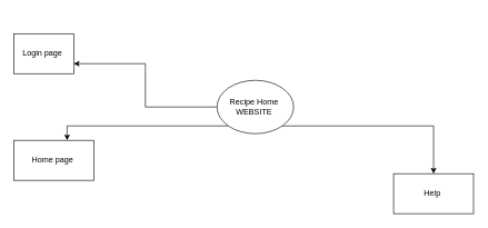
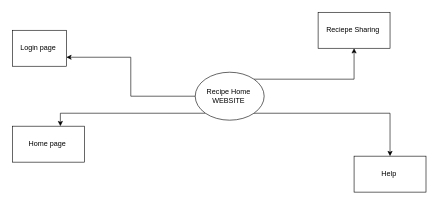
  <mxCell id="0" />
  <mxCell id="1" parent="0" />
  <mxCell id="2" style="edgeStyle=orthogonalEdgeStyle;rounded=0;orthogonalLoop=1;jettySize=auto;html=1;entryX=1;entryY=0.75;entryDx=0;entryDy=0;" edge="1" parent="1" source="6" target="8"><mxGeometry relative="1" as="geometry" /></mxCell>
  <mxCell id="3" style="edgeStyle=orthogonalEdgeStyle;rounded=0;orthogonalLoop=1;jettySize=auto;html=1;exitX=0;exitY=1;exitDx=0;exitDy=0;entryX=0.667;entryY=0;entryDx=0;entryDy=0;entryPerimeter=0;" edge="1" parent="1" source="6" target="7"><mxGeometry relative="1" as="geometry"><mxPoint x="260" y="250" as="targetPoint" /></mxGeometry></mxCell>
+ <mxCell id="4" style="edgeStyle=orthogonalEdgeStyle;rounded=0;orthogonalLoop=1;jettySize=auto;html=1;exitX=1;exitY=0;exitDx=0;exitDy=0;" edge="1" parent="1" source="6" target="9"><mxGeometry relative="1" as="geometry" /></mxCell>
  <mxCell id="5" style="edgeStyle=orthogonalEdgeStyle;rounded=0;orthogonalLoop=1;jettySize=auto;html=1;exitX=1;exitY=1;exitDx=0;exitDy=0;" edge="1" parent="1" source="6" target="10"><mxGeometry relative="1" as="geometry" /></mxCell>
  <mxCell id="6" value="Recipe Home&amp;nbsp;&lt;div&gt;WEBSITE&amp;nbsp;&lt;/div&gt;" style="ellipse;whiteSpace=wrap;html=1;" vertex="1" parent="1"><mxGeometry x="325" y="120" width="115" height="80" as="geometry" /></mxCell>
  <mxCell id="7" value="Home page&amp;nbsp;" style="rounded=0;whiteSpace=wrap;html=1;" vertex="1" parent="1"><mxGeometry x="20" y="210" width="120" height="60" as="geometry" /></mxCell>
  <mxCell id="8" value="Login page&amp;nbsp;" style="rounded=0;whiteSpace=wrap;html=1;" vertex="1" parent="1"><mxGeometry x="20" y="50" width="90" height="60" as="geometry" /></mxCell>
+ <mxCell id="9" value="Reciepe Sharing&amp;nbsp;" style="rounded=0;whiteSpace=wrap;html=1;" vertex="1" parent="1"><mxGeometry x="530" y="20" width="120" height="60" as="geometry" /></mxCell>
  <mxCell id="10" value="Help&amp;nbsp;" style="rounded=0;whiteSpace=wrap;html=1;" vertex="1" parent="1"><mxGeometry x="590" y="260" width="120" height="60" as="geometry" /></mxCell>
